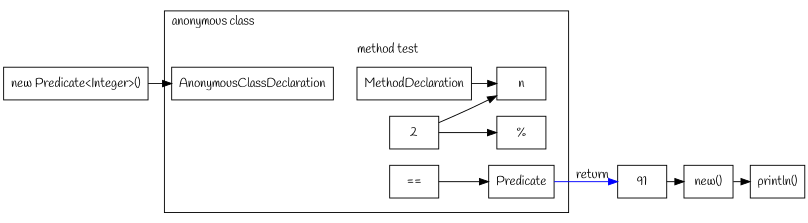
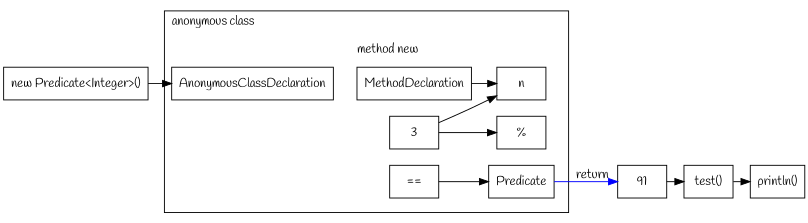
  digraph {
    compound=true
    fontname=Handlee
    rankdir=LR
    node [fillcolor=white fontname=Handlee shape=rect style=filled]
    edge [fontname=Handlee]
    n1 [label=MethodDeclaration]
    n2 [label=Predicate]
    n3 [label="=="]
    n4 [label="%"]
    n5 [label=n]
-   n6 [label=2]
+   n6 [label=3]
    n7 [label=AnonymousClassDeclaration pencolor=black]
    n8 [label=91]
    n9 [label="println()"]
-   n10 [label="new()"]
+   n10 [label="test()"]
    n11 [label="new Predicate<Integer>()"]
    subgraph cluster_1 {
      label="anonymous class"
      labeljust=l
      pencolor=black
      ranksep=0.5
      n7
      subgraph cluster_2 {
-       label="method test"
+       label="method new"
        labeljust=l
        pencolor=transparent
        ranksep=0.5
        n1
        n2
        n3
        n4
        n5
        n6
      }
    }
    n1 -> n5
    n2 -> n8 [color=blue label=return]
    n3 -> n2
    n6 -> n4
    n6 -> n5
    n7 -> n1 [color=transparent]
    n8 -> n10
    n10 -> n9
    n11 -> n7
  }
